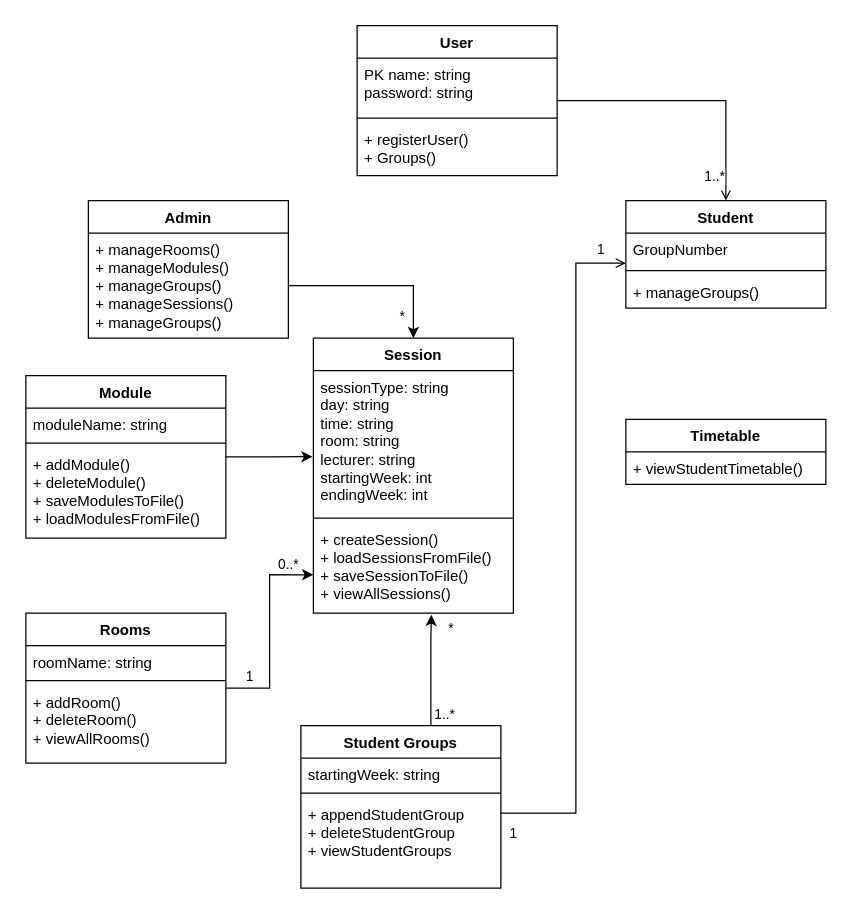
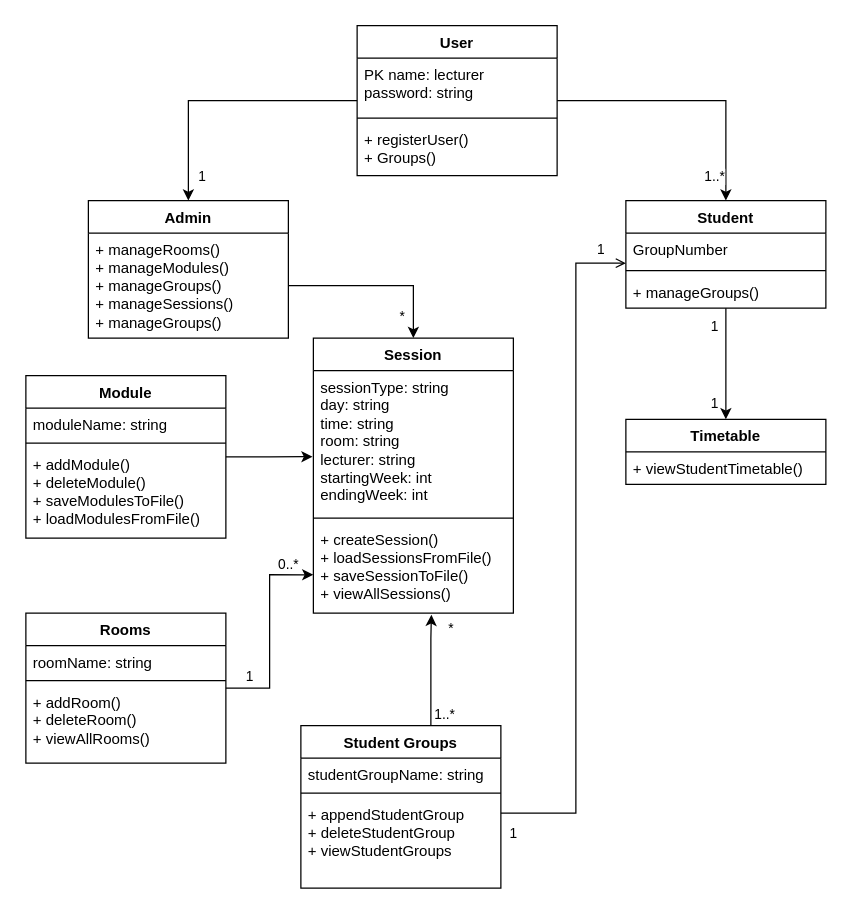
  <mxCell id="0" />
  <mxCell id="1" parent="0" />
+ <mxCell id="2" style="edgeStyle=orthogonalEdgeStyle;rounded=0;orthogonalLoop=1;jettySize=auto;html=1;" edge="1" parent="1" source="5" target="27"><mxGeometry relative="1" as="geometry" /></mxCell>
+ <mxCell id="3" value="1" style="edgeLabel;html=1;align=center;verticalAlign=middle;resizable=0;points=[];" vertex="1" connectable="0" parent="2"><mxGeometry x="-0.766" y="1" relative="1" as="geometry"><mxPoint x="-11" y="4" as="offset" /></mxGeometry></mxCell>
+ <mxCell id="4" value="1" style="edgeLabel;html=1;align=center;verticalAlign=middle;resizable=0;points=[];" vertex="1" connectable="0" parent="2"><mxGeometry x="0.429" y="1" relative="1" as="geometry"><mxPoint x="-11" y="11" as="offset" /></mxGeometry></mxCell>
  <mxCell id="5" value="Student" style="swimlane;fontStyle=1;align=center;verticalAlign=top;childLayout=stackLayout;horizontal=1;startSize=26;horizontalStack=0;resizeParent=1;resizeParentMax=0;resizeLast=0;collapsible=1;marginBottom=0;whiteSpace=wrap;html=1;" vertex="1" parent="1"><mxGeometry x="500" y="160" width="160" height="86" as="geometry" /></mxCell>
  <mxCell id="6" value="GroupNumber" style="text;strokeColor=none;fillColor=none;align=left;verticalAlign=top;spacingLeft=4;spacingRight=4;overflow=hidden;rotatable=0;points=[[0,0.5],[1,0.5]];portConstraint=eastwest;whiteSpace=wrap;html=1;" vertex="1" parent="5"><mxGeometry y="26" width="160" height="26" as="geometry" /></mxCell>
  <mxCell id="7" value="" style="line;strokeWidth=1;fillColor=none;align=left;verticalAlign=middle;spacingTop=-1;spacingLeft=3;spacingRight=3;rotatable=0;labelPosition=right;points=[];portConstraint=eastwest;strokeColor=inherit;" vertex="1" parent="5"><mxGeometry y="52" width="160" height="8" as="geometry" /></mxCell>
  <mxCell id="8" value="+&amp;nbsp;manageGroups()" style="text;strokeColor=none;fillColor=none;align=left;verticalAlign=top;spacingLeft=4;spacingRight=4;overflow=hidden;rotatable=0;points=[[0,0.5],[1,0.5]];portConstraint=eastwest;whiteSpace=wrap;html=1;" vertex="1" parent="5"><mxGeometry y="60" width="160" height="26" as="geometry" /></mxCell>
- <mxCell id="11" style="edgeStyle=orthogonalEdgeStyle;rounded=0;orthogonalLoop=1;jettySize=auto;html=1;entryX=0.5;entryY=0;entryDx=0;entryDy=0;endArrow=open;" edge="1" parent="1" source="13" target="5"><mxGeometry relative="1" as="geometry" /></mxCell>
+ <mxCell id="9" style="edgeStyle=orthogonalEdgeStyle;rounded=0;orthogonalLoop=1;jettySize=auto;html=1;" edge="1" parent="1" source="13" target="17"><mxGeometry relative="1" as="geometry" /></mxCell>
+ <mxCell id="10" value="1" style="edgeLabel;html=1;align=center;verticalAlign=middle;resizable=0;points=[];" vertex="1" connectable="0" parent="9"><mxGeometry x="0.797" y="1" relative="1" as="geometry"><mxPoint x="9" y="2" as="offset" /></mxGeometry></mxCell>
+ <mxCell id="11" style="edgeStyle=orthogonalEdgeStyle;rounded=0;orthogonalLoop=1;jettySize=auto;html=1;entryX=0.5;entryY=0;entryDx=0;entryDy=0;" edge="1" parent="1" source="13" target="5"><mxGeometry relative="1" as="geometry" /></mxCell>
  <mxCell id="12" value="1..*" style="edgeLabel;html=1;align=center;verticalAlign=middle;resizable=0;points=[];" vertex="1" connectable="0" parent="11"><mxGeometry x="0.802" y="2" relative="1" as="geometry"><mxPoint x="-12" y="1" as="offset" /></mxGeometry></mxCell>
  <mxCell id="13" value="User" style="swimlane;fontStyle=1;align=center;verticalAlign=top;childLayout=stackLayout;horizontal=1;startSize=26;horizontalStack=0;resizeParent=1;resizeParentMax=0;resizeLast=0;collapsible=1;marginBottom=0;whiteSpace=wrap;html=1;" vertex="1" parent="1"><mxGeometry x="285" y="20" width="160" height="120" as="geometry" /></mxCell>
- <mxCell id="14" value="PK name: string&lt;div&gt;password: string&lt;/div&gt;" style="text;strokeColor=none;fillColor=none;align=left;verticalAlign=top;spacingLeft=4;spacingRight=4;overflow=hidden;rotatable=0;points=[[0,0.5],[1,0.5]];portConstraint=eastwest;whiteSpace=wrap;html=1;" vertex="1" parent="13"><mxGeometry y="26" width="160" height="44" as="geometry" /></mxCell>
+ <mxCell id="14" value="PK name: lecturer&lt;div&gt;password: string&lt;/div&gt;" style="text;strokeColor=none;fillColor=none;align=left;verticalAlign=top;spacingLeft=4;spacingRight=4;overflow=hidden;rotatable=0;points=[[0,0.5],[1,0.5]];portConstraint=eastwest;whiteSpace=wrap;html=1;" vertex="1" parent="13"><mxGeometry y="26" width="160" height="44" as="geometry" /></mxCell>
  <mxCell id="15" value="" style="line;strokeWidth=1;fillColor=none;align=left;verticalAlign=middle;spacingTop=-1;spacingLeft=3;spacingRight=3;rotatable=0;labelPosition=right;points=[];portConstraint=eastwest;strokeColor=inherit;" vertex="1" parent="13"><mxGeometry y="70" width="160" height="8" as="geometry" /></mxCell>
  <mxCell id="16" value="&lt;div&gt;&lt;span style=&quot;background-color: transparent; color: light-dark(rgb(0, 0, 0), rgb(255, 255, 255));&quot;&gt;+ registerUser()&lt;/span&gt;&lt;/div&gt;+ Groups()" style="text;strokeColor=none;fillColor=none;align=left;verticalAlign=top;spacingLeft=4;spacingRight=4;overflow=hidden;rotatable=0;points=[[0,0.5],[1,0.5]];portConstraint=eastwest;whiteSpace=wrap;html=1;" vertex="1" parent="13"><mxGeometry y="78" width="160" height="42" as="geometry" /></mxCell>
  <mxCell id="17" value="Admin" style="swimlane;fontStyle=1;align=center;verticalAlign=top;childLayout=stackLayout;horizontal=1;startSize=26;horizontalStack=0;resizeParent=1;resizeParentMax=0;resizeLast=0;collapsible=1;marginBottom=0;whiteSpace=wrap;html=1;" vertex="1" parent="1"><mxGeometry x="70" y="160" width="160" height="110" as="geometry" /></mxCell>
  <mxCell id="18" value="&lt;div&gt;&lt;div&gt;&lt;span style=&quot;background-color: transparent; color: light-dark(rgb(0, 0, 0), rgb(255, 255, 255));&quot;&gt;+ manageRooms()&lt;/span&gt;&lt;/div&gt;&lt;div&gt;&lt;span style=&quot;background-color: transparent; color: light-dark(rgb(0, 0, 0), rgb(255, 255, 255));&quot;&gt;+ manageModules()&lt;/span&gt;&lt;/div&gt;&lt;div&gt;&lt;span style=&quot;background-color: transparent; color: light-dark(rgb(0, 0, 0), rgb(255, 255, 255));&quot;&gt;+ manageGroups()&lt;/span&gt;&lt;/div&gt;&lt;/div&gt;&lt;div&gt;+ manageSessions()&lt;/div&gt;&lt;div&gt;+ manageGroups()&lt;/div&gt;" style="text;strokeColor=none;fillColor=none;align=left;verticalAlign=top;spacingLeft=4;spacingRight=4;overflow=hidden;rotatable=0;points=[[0,0.5],[1,0.5]];portConstraint=eastwest;whiteSpace=wrap;html=1;" vertex="1" parent="17"><mxGeometry y="26" width="160" height="84" as="geometry" /></mxCell>
  <mxCell id="19" value="Session" style="swimlane;fontStyle=1;align=center;verticalAlign=top;childLayout=stackLayout;horizontal=1;startSize=26;horizontalStack=0;resizeParent=1;resizeParentMax=0;resizeLast=0;collapsible=1;marginBottom=0;whiteSpace=wrap;html=1;" vertex="1" parent="1"><mxGeometry x="250" y="270" width="160" height="220" as="geometry" /></mxCell>
  <mxCell id="20" value="sessionType: string&lt;div&gt;day: string&lt;/div&gt;&lt;div&gt;time: string&lt;/div&gt;&lt;div&gt;room: string&lt;/div&gt;&lt;div&gt;lecturer: string&lt;/div&gt;&lt;div&gt;startingWeek: int&lt;/div&gt;&lt;div&gt;endingWeek: int&lt;/div&gt;" style="text;strokeColor=none;fillColor=none;align=left;verticalAlign=top;spacingLeft=4;spacingRight=4;overflow=hidden;rotatable=0;points=[[0,0.5],[1,0.5]];portConstraint=eastwest;whiteSpace=wrap;html=1;" vertex="1" parent="19"><mxGeometry y="26" width="160" height="114" as="geometry" /></mxCell>
  <mxCell id="21" value="" style="line;strokeWidth=1;fillColor=none;align=left;verticalAlign=middle;spacingTop=-1;spacingLeft=3;spacingRight=3;rotatable=0;labelPosition=right;points=[];portConstraint=eastwest;strokeColor=inherit;" vertex="1" parent="19"><mxGeometry y="140" width="160" height="8" as="geometry" /></mxCell>
  <mxCell id="22" value="&lt;div&gt;&lt;span style=&quot;background-color: transparent; color: light-dark(rgb(0, 0, 0), rgb(255, 255, 255));&quot;&gt;+ createSession()&lt;/span&gt;&lt;/div&gt;&lt;div&gt;+ loadSessionsFromFile()&lt;/div&gt;+ saveSessionToFile()&lt;div&gt;+ viewAllSessions()&lt;/div&gt;" style="text;strokeColor=none;fillColor=none;align=left;verticalAlign=top;spacingLeft=4;spacingRight=4;overflow=hidden;rotatable=0;points=[[0,0.5],[1,0.5]];portConstraint=eastwest;whiteSpace=wrap;html=1;" vertex="1" parent="19"><mxGeometry y="148" width="160" height="72" as="geometry" /></mxCell>
  <mxCell id="23" value="Module" style="swimlane;fontStyle=1;align=center;verticalAlign=top;childLayout=stackLayout;horizontal=1;startSize=26;horizontalStack=0;resizeParent=1;resizeParentMax=0;resizeLast=0;collapsible=1;marginBottom=0;whiteSpace=wrap;html=1;" vertex="1" parent="1"><mxGeometry x="20" y="300" width="160" height="130" as="geometry" /></mxCell>
  <mxCell id="24" value="moduleName: string" style="text;strokeColor=none;fillColor=none;align=left;verticalAlign=top;spacingLeft=4;spacingRight=4;overflow=hidden;rotatable=0;points=[[0,0.5],[1,0.5]];portConstraint=eastwest;whiteSpace=wrap;html=1;" vertex="1" parent="23"><mxGeometry y="26" width="160" height="24" as="geometry" /></mxCell>
  <mxCell id="25" value="" style="line;strokeWidth=1;fillColor=none;align=left;verticalAlign=middle;spacingTop=-1;spacingLeft=3;spacingRight=3;rotatable=0;labelPosition=right;points=[];portConstraint=eastwest;strokeColor=inherit;" vertex="1" parent="23"><mxGeometry y="50" width="160" height="8" as="geometry" /></mxCell>
  <mxCell id="26" value="&lt;div&gt;+&amp;nbsp;addModule()&lt;/div&gt;&lt;div&gt;+ deleteModule()&lt;/div&gt;&lt;div&gt;+&amp;nbsp;saveModulesToFile()&lt;/div&gt;+ loadModulesFromFile()" style="text;strokeColor=none;fillColor=none;align=left;verticalAlign=top;spacingLeft=4;spacingRight=4;overflow=hidden;rotatable=0;points=[[0,0.5],[1,0.5]];portConstraint=eastwest;whiteSpace=wrap;html=1;" vertex="1" parent="23"><mxGeometry y="58" width="160" height="72" as="geometry" /></mxCell>
  <mxCell id="27" value="Timetable" style="swimlane;fontStyle=1;align=center;verticalAlign=top;childLayout=stackLayout;horizontal=1;startSize=26;horizontalStack=0;resizeParent=1;resizeParentMax=0;resizeLast=0;collapsible=1;marginBottom=0;whiteSpace=wrap;html=1;" vertex="1" parent="1"><mxGeometry x="500" y="335" width="160" height="52" as="geometry" /></mxCell>
  <mxCell id="28" value="+ viewStudentTimetable()" style="text;strokeColor=none;fillColor=none;align=left;verticalAlign=top;spacingLeft=4;spacingRight=4;overflow=hidden;rotatable=0;points=[[0,0.5],[1,0.5]];portConstraint=eastwest;whiteSpace=wrap;html=1;" vertex="1" parent="27"><mxGeometry y="26" width="160" height="26" as="geometry" /></mxCell>
  <mxCell id="29" style="edgeStyle=orthogonalEdgeStyle;rounded=0;orthogonalLoop=1;jettySize=auto;html=1;entryX=0.5;entryY=0;entryDx=0;entryDy=0;" edge="1" parent="1" source="18" target="19"><mxGeometry relative="1" as="geometry" /></mxCell>
  <mxCell id="30" value="*" style="edgeLabel;html=1;align=center;verticalAlign=middle;resizable=0;points=[];" vertex="1" connectable="0" parent="29"><mxGeometry x="0.745" relative="1" as="geometry"><mxPoint x="-10" as="offset" /></mxGeometry></mxCell>
  <mxCell id="31" value="Rooms" style="swimlane;fontStyle=1;align=center;verticalAlign=top;childLayout=stackLayout;horizontal=1;startSize=26;horizontalStack=0;resizeParent=1;resizeParentMax=0;resizeLast=0;collapsible=1;marginBottom=0;whiteSpace=wrap;html=1;" vertex="1" parent="1"><mxGeometry x="20" y="490" width="160" height="120" as="geometry" /></mxCell>
  <mxCell id="32" value="roomName: string" style="text;strokeColor=none;fillColor=none;align=left;verticalAlign=top;spacingLeft=4;spacingRight=4;overflow=hidden;rotatable=0;points=[[0,0.5],[1,0.5]];portConstraint=eastwest;whiteSpace=wrap;html=1;" vertex="1" parent="31"><mxGeometry y="26" width="160" height="24" as="geometry" /></mxCell>
  <mxCell id="33" value="" style="line;strokeWidth=1;fillColor=none;align=left;verticalAlign=middle;spacingTop=-1;spacingLeft=3;spacingRight=3;rotatable=0;labelPosition=right;points=[];portConstraint=eastwest;strokeColor=inherit;" vertex="1" parent="31"><mxGeometry y="50" width="160" height="8" as="geometry" /></mxCell>
  <mxCell id="34" value="+ addRoom()&lt;div&gt;+ deleteRoom()&lt;/div&gt;&lt;div&gt;+ viewAllRooms()&lt;/div&gt;" style="text;strokeColor=none;fillColor=none;align=left;verticalAlign=top;spacingLeft=4;spacingRight=4;overflow=hidden;rotatable=0;points=[[0,0.5],[1,0.5]];portConstraint=eastwest;whiteSpace=wrap;html=1;" vertex="1" parent="31"><mxGeometry y="58" width="160" height="62" as="geometry" /></mxCell>
  <mxCell id="35" value="Student Groups" style="swimlane;fontStyle=1;align=center;verticalAlign=top;childLayout=stackLayout;horizontal=1;startSize=26;horizontalStack=0;resizeParent=1;resizeParentMax=0;resizeLast=0;collapsible=1;marginBottom=0;whiteSpace=wrap;html=1;" vertex="1" parent="1"><mxGeometry x="240" y="580" width="160" height="130" as="geometry" /></mxCell>
- <mxCell id="36" value="startingWeek: string" style="text;strokeColor=none;fillColor=none;align=left;verticalAlign=top;spacingLeft=4;spacingRight=4;overflow=hidden;rotatable=0;points=[[0,0.5],[1,0.5]];portConstraint=eastwest;whiteSpace=wrap;html=1;" vertex="1" parent="35"><mxGeometry y="26" width="160" height="24" as="geometry" /></mxCell>
+ <mxCell id="36" value="studentGroupName: string" style="text;strokeColor=none;fillColor=none;align=left;verticalAlign=top;spacingLeft=4;spacingRight=4;overflow=hidden;rotatable=0;points=[[0,0.5],[1,0.5]];portConstraint=eastwest;whiteSpace=wrap;html=1;" vertex="1" parent="35"><mxGeometry y="26" width="160" height="24" as="geometry" /></mxCell>
  <mxCell id="37" value="" style="line;strokeWidth=1;fillColor=none;align=left;verticalAlign=middle;spacingTop=-1;spacingLeft=3;spacingRight=3;rotatable=0;labelPosition=right;points=[];portConstraint=eastwest;strokeColor=inherit;" vertex="1" parent="35"><mxGeometry y="50" width="160" height="8" as="geometry" /></mxCell>
  <mxCell id="38" value="+ appendStudentGroup&lt;div&gt;+ deleteStudentGroup&lt;/div&gt;&lt;div&gt;+ viewStudentGroups&lt;/div&gt;" style="text;strokeColor=none;fillColor=none;align=left;verticalAlign=top;spacingLeft=4;spacingRight=4;overflow=hidden;rotatable=0;points=[[0,0.5],[1,0.5]];portConstraint=eastwest;whiteSpace=wrap;html=1;" vertex="1" parent="35"><mxGeometry y="58" width="160" height="72" as="geometry" /></mxCell>
  <mxCell id="39" style="edgeStyle=orthogonalEdgeStyle;rounded=0;orthogonalLoop=1;jettySize=auto;html=1;entryX=0;entryY=0.923;entryDx=0;entryDy=0;entryPerimeter=0;endArrow=open;" edge="1" parent="1" source="35" target="6"><mxGeometry relative="1" as="geometry"><Array as="points"><mxPoint x="460" y="650" /><mxPoint x="460" y="210" /></Array></mxGeometry></mxCell>
  <mxCell id="40" value="1" style="edgeLabel;html=1;align=center;verticalAlign=middle;resizable=0;points=[];" vertex="1" connectable="0" parent="39"><mxGeometry x="0.894" relative="1" as="geometry"><mxPoint x="9" y="-11" as="offset" /></mxGeometry></mxCell>
  <mxCell id="41" value="1" style="edgeLabel;html=1;align=center;verticalAlign=middle;resizable=0;points=[];" vertex="1" connectable="0" parent="39"><mxGeometry x="-0.967" y="-1" relative="1" as="geometry"><mxPoint y="14" as="offset" /></mxGeometry></mxCell>
  <mxCell id="42" style="edgeStyle=orthogonalEdgeStyle;rounded=0;orthogonalLoop=1;jettySize=auto;html=1;entryX=0.59;entryY=1.018;entryDx=0;entryDy=0;entryPerimeter=0;" edge="1" parent="1" source="35" target="22"><mxGeometry relative="1" as="geometry"><Array as="points"><mxPoint x="344" y="510" /><mxPoint x="344" y="510" /></Array></mxGeometry></mxCell>
  <mxCell id="43" value="1..*" style="edgeLabel;html=1;align=center;verticalAlign=middle;resizable=0;points=[];rotation=0;" vertex="1" connectable="0" parent="42"><mxGeometry x="-0.588" y="1" relative="1" as="geometry"><mxPoint x="11" y="8" as="offset" /></mxGeometry></mxCell>
  <mxCell id="44" value="*" style="edgeLabel;html=1;align=center;verticalAlign=middle;resizable=0;points=[];" vertex="1" connectable="0" parent="42"><mxGeometry x="0.77" relative="1" as="geometry"><mxPoint x="15" as="offset" /></mxGeometry></mxCell>
  <mxCell id="45" style="edgeStyle=orthogonalEdgeStyle;rounded=0;orthogonalLoop=1;jettySize=auto;html=1;entryX=-0.004;entryY=0.604;entryDx=0;entryDy=0;entryPerimeter=0;" edge="1" parent="1" source="23" target="20"><mxGeometry relative="1" as="geometry" /></mxCell>
  <mxCell id="46" style="edgeStyle=orthogonalEdgeStyle;rounded=0;orthogonalLoop=1;jettySize=auto;html=1;entryX=0;entryY=0.574;entryDx=0;entryDy=0;entryPerimeter=0;" edge="1" parent="1" source="31" target="22"><mxGeometry relative="1" as="geometry" /></mxCell>
  <mxCell id="47" value="1" style="edgeLabel;html=1;align=center;verticalAlign=middle;resizable=0;points=[];" vertex="1" connectable="0" parent="46"><mxGeometry x="-0.78" y="2" relative="1" as="geometry"><mxPoint y="-8" as="offset" /></mxGeometry></mxCell>
  <mxCell id="48" value="0..*" style="edgeLabel;html=1;align=center;verticalAlign=middle;resizable=0;points=[];" vertex="1" connectable="0" parent="46"><mxGeometry x="0.795" y="2" relative="1" as="geometry"><mxPoint x="-4" y="-7" as="offset" /></mxGeometry></mxCell>
